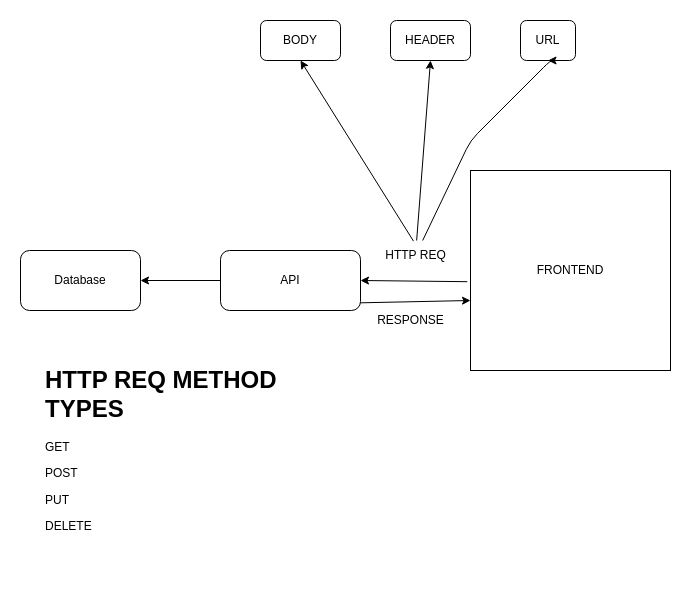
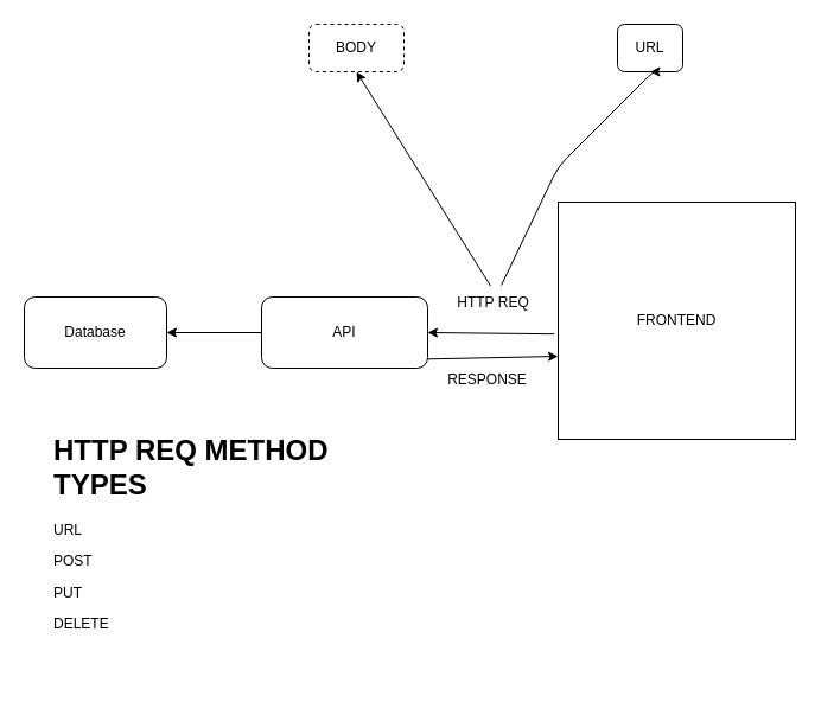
  <mxCell id="0" />
  <mxCell id="1" parent="0" />
  <mxCell id="2" value="Database" style="whiteSpace=wrap;html=1;rounded=1;" vertex="1" parent="1"><mxGeometry x="20" y="250" width="120" height="60" as="geometry" /></mxCell>
  <mxCell id="3" value="FRONTEND" style="whiteSpace=wrap;html=1;aspect=fixed;" vertex="1" parent="1"><mxGeometry x="470" y="170" width="200" height="200" as="geometry" /></mxCell>
- <mxCell id="4" style="edgeStyle=none;html=1;entryX=0.5;entryY=1;entryDx=0;entryDy=0;" edge="1" parent="1" source="7" target="14"><mxGeometry relative="1" as="geometry" /></mxCell>
  <mxCell id="5" value="API" style="rounded=1;whiteSpace=wrap;html=1;" vertex="1" parent="1"><mxGeometry x="220" y="250" width="140" height="60" as="geometry" /></mxCell>
  <mxCell id="6" value="" style="endArrow=classic;html=1;exitX=-0.016;exitY=0.556;exitDx=0;exitDy=0;exitPerimeter=0;" edge="1" parent="1" source="3"><mxGeometry width="50" height="50" relative="1" as="geometry"><mxPoint x="410" y="350" as="sourcePoint" /><mxPoint x="360" y="280" as="targetPoint" /></mxGeometry></mxCell>
  <mxCell id="7" value="HTTP REQ" style="text;html=1;align=center;verticalAlign=middle;resizable=0;points=[];autosize=1;strokeColor=none;fillColor=none;" vertex="1" parent="1"><mxGeometry x="375" y="240" width="80" height="30" as="geometry" /></mxCell>
  <mxCell id="8" value="" style="endArrow=classic;html=1;entryX=1;entryY=0.5;entryDx=0;entryDy=0;exitX=0;exitY=0.5;exitDx=0;exitDy=0;" edge="1" parent="1" source="5" target="2"><mxGeometry width="50" height="50" relative="1" as="geometry"><mxPoint x="200" y="290" as="sourcePoint" /><mxPoint x="230" y="240" as="targetPoint" /></mxGeometry></mxCell>
  <mxCell id="9" value="" style="endArrow=classic;html=1;exitX=0.998;exitY=0.872;exitDx=0;exitDy=0;exitPerimeter=0;" edge="1" parent="1" source="5"><mxGeometry width="50" height="50" relative="1" as="geometry"><mxPoint x="420" y="350" as="sourcePoint" /><mxPoint x="470" y="300" as="targetPoint" /></mxGeometry></mxCell>
  <mxCell id="10" value="RESPONSE" style="text;html=1;align=center;verticalAlign=middle;resizable=0;points=[];autosize=1;strokeColor=none;fillColor=none;" vertex="1" parent="1"><mxGeometry x="365" y="305" width="90" height="30" as="geometry" /></mxCell>
- <mxCell id="11" value="&lt;h1&gt;HTTP REQ METHOD TYPES&lt;/h1&gt;&lt;p&gt;GET&lt;/p&gt;&lt;p&gt;POST&lt;/p&gt;&lt;p&gt;PUT&lt;/p&gt;&lt;p&gt;DELETE&lt;/p&gt;&lt;p&gt;&lt;br&gt;&lt;/p&gt;" style="text;html=1;strokeColor=none;fillColor=none;spacing=5;spacingTop=-20;whiteSpace=wrap;overflow=hidden;rounded=0;" vertex="1" parent="1"><mxGeometry x="40" y="360" width="270" height="210" as="geometry" /></mxCell>
- <mxCell id="12" value="BODY" style="rounded=1;whiteSpace=wrap;html=1;" vertex="1" parent="1"><mxGeometry x="260" y="20" width="80" height="40" as="geometry" /></mxCell>
+ <mxCell id="11" value="&lt;h1&gt;HTTP REQ METHOD TYPES&lt;/h1&gt;&lt;p&gt;URL&lt;/p&gt;&lt;p&gt;POST&lt;/p&gt;&lt;p&gt;PUT&lt;/p&gt;&lt;p&gt;DELETE&lt;/p&gt;&lt;p&gt;&lt;br&gt;&lt;/p&gt;" style="text;html=1;strokeColor=none;fillColor=none;spacing=5;spacingTop=-20;whiteSpace=wrap;overflow=hidden;rounded=0;" vertex="1" parent="1"><mxGeometry x="40" y="360" width="270" height="210" as="geometry" /></mxCell>
+ <mxCell id="12" value="BODY" style="rounded=1;whiteSpace=wrap;html=1;dashed=1;" vertex="1" parent="1"><mxGeometry x="260" y="20" width="80" height="40" as="geometry" /></mxCell>
  <mxCell id="13" value="URL" style="rounded=1;whiteSpace=wrap;html=1;" vertex="1" parent="1"><mxGeometry x="520" y="20" width="55" height="40" as="geometry" /></mxCell>
- <mxCell id="14" value="HEADER" style="rounded=1;whiteSpace=wrap;html=1;" vertex="1" parent="1"><mxGeometry x="390" y="20" width="80" height="40" as="geometry" /></mxCell>
  <mxCell id="15" value="" style="endArrow=classic;html=1;entryX=0.5;entryY=1;entryDx=0;entryDy=0;" edge="1" parent="1" source="7" target="13"><mxGeometry width="50" height="50" relative="1" as="geometry"><mxPoint x="240" y="270" as="sourcePoint" /><mxPoint x="290" y="220" as="targetPoint" /><Array as="points"><mxPoint x="470" y="140" /><mxPoint x="550" y="60" /></Array></mxGeometry></mxCell>
  <mxCell id="16" value="" style="endArrow=classic;html=1;entryX=0.5;entryY=1;entryDx=0;entryDy=0;exitX=0.475;exitY=0.022;exitDx=0;exitDy=0;exitPerimeter=0;" edge="1" parent="1" source="7" target="12"><mxGeometry width="50" height="50" relative="1" as="geometry"><mxPoint x="240" y="270" as="sourcePoint" /><mxPoint x="290" y="220" as="targetPoint" /></mxGeometry></mxCell>
